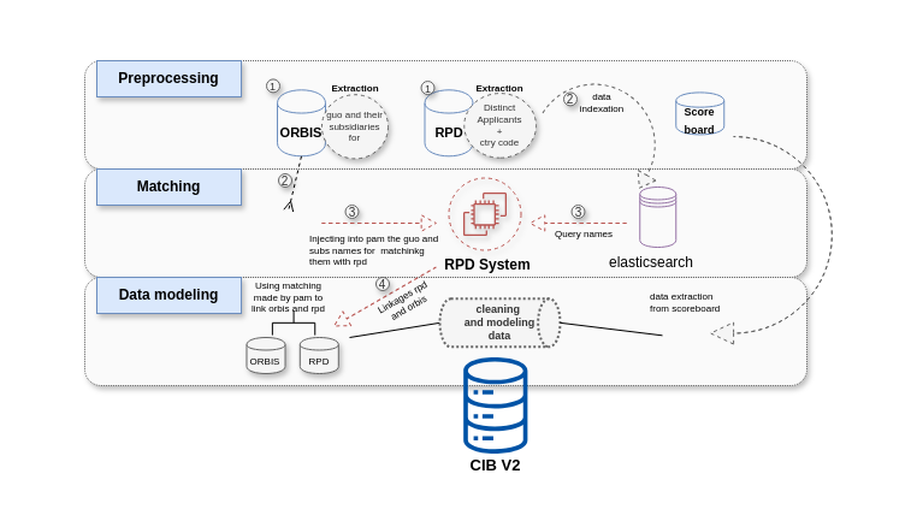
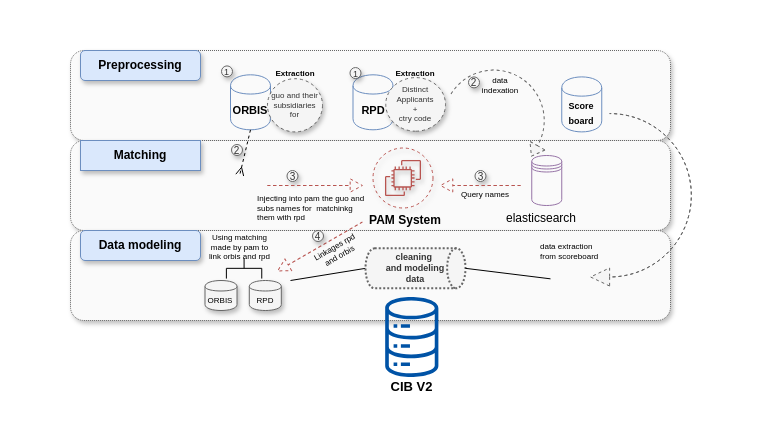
  <mxCell id="0" />
  <mxCell id="1" parent="0" />
  <mxCell id="2" value="" style="rounded=0;whiteSpace=wrap;html=1;strokeColor=none;fillColor=none;" parent="1" vertex="1"><mxGeometry x="20" y="20.88" width="720" height="390" as="geometry" /></mxCell>
  <mxCell id="3" value="" style="rounded=1;whiteSpace=wrap;html=1;shadow=1;dashed=1;dashPattern=1 1;strokeColor=#666666;fillColor=#FAFAFA;fontColor=#333333;" parent="1" vertex="1"><mxGeometry x="70" y="50" width="600" height="90" as="geometry" /></mxCell>
  <mxCell id="4" value="" style="rounded=1;whiteSpace=wrap;html=1;shadow=1;dashed=1;dashPattern=1 1;strokeColor=#666666;fillColor=#FAFAFA;fontColor=#333333;" parent="1" vertex="1"><mxGeometry x="70" y="140" width="600" height="90" as="geometry" /></mxCell>
- <mxCell id="5" value="&lt;b&gt;Preprocessing&lt;/b&gt;" style="rounded=0;whiteSpace=wrap;html=1;shadow=1;strokeColor=#6c8ebf;fillColor=#dae8fc;" parent="1" vertex="1"><mxGeometry x="80" y="50" width="120" height="30" as="geometry" /></mxCell>
+ <mxCell id="5" value="&lt;b&gt;Preprocessing&lt;/b&gt;" style="whiteSpace=wrap;html=1;shadow=1;strokeColor=#6c8ebf;fillColor=#dae8fc;rounded=1;" parent="1" vertex="1"><mxGeometry x="80" y="50" width="120" height="30" as="geometry" /></mxCell>
  <mxCell id="6" value="&lt;font style=&quot;font-size: 11px&quot;&gt;&lt;b&gt;ORBIS&lt;/b&gt;&lt;/font&gt;" style="shape=cylinder;whiteSpace=wrap;html=1;boundedLbl=1;backgroundOutline=1;shadow=0;strokeColor=#6c8ebf;fillColor=none;" parent="1" vertex="1"><mxGeometry x="230" y="74.3" width="40" height="55" as="geometry" /></mxCell>
  <mxCell id="7" value="" style="rounded=1;whiteSpace=wrap;html=1;shadow=1;dashed=1;dashPattern=1 1;strokeColor=#666666;fillColor=#FAFAFA;fontColor=#333333;" parent="1" vertex="1"><mxGeometry x="70" y="230" width="600" height="90" as="geometry" /></mxCell>
  <mxCell id="8" value="&lt;b&gt;Matching&lt;/b&gt;" style="rounded=0;whiteSpace=wrap;html=1;shadow=1;strokeColor=#6c8ebf;fillColor=#dae8fc;" parent="1" vertex="1"><mxGeometry x="80" y="140" width="120" height="30" as="geometry" /></mxCell>
- <mxCell id="9" value="&lt;b&gt;RPD System&lt;/b&gt;" style="text;html=1;strokeColor=none;fillColor=none;align=center;verticalAlign=middle;whiteSpace=wrap;rounded=0;shadow=1;" parent="1" vertex="1"><mxGeometry x="365" y="210" width="80" height="20" as="geometry" /></mxCell>
+ <mxCell id="9" value="&lt;b&gt;PAM System&lt;/b&gt;" style="text;html=1;strokeColor=none;fillColor=none;align=center;verticalAlign=middle;whiteSpace=wrap;rounded=0;shadow=1;" parent="1" vertex="1"><mxGeometry x="365" y="210" width="80" height="20" as="geometry" /></mxCell>
  <mxCell id="10" value="" style="shape=datastore;whiteSpace=wrap;html=1;shadow=0;strokeColor=#9673a6;fillColor=none;" parent="1" vertex="1"><mxGeometry x="531.25" y="155" width="30" height="50" as="geometry" /></mxCell>
- <mxCell id="11" value="&lt;b&gt;Data modeling&lt;/b&gt;" style="rounded=0;whiteSpace=wrap;html=1;shadow=1;strokeColor=#6c8ebf;fillColor=#dae8fc;" parent="1" vertex="1"><mxGeometry x="80" y="230" width="120" height="30" as="geometry" /></mxCell>
- <mxCell id="12" value="&lt;font style=&quot;font-size: 9px&quot;&gt;&lt;b&gt;Score&lt;br&gt;board&lt;/b&gt;&lt;/font&gt;" style="shape=cylinder;whiteSpace=wrap;html=1;boundedLbl=1;backgroundOutline=1;shadow=0;strokeColor=#6c8ebf;fillColor=none;" parent="1" vertex="1"><mxGeometry x="561.25" y="76.4" width="40" height="35" as="geometry" /></mxCell>
+ <mxCell id="11" value="&lt;b&gt;Data modeling&lt;/b&gt;" style="whiteSpace=wrap;html=1;shadow=1;strokeColor=#6c8ebf;fillColor=#dae8fc;rounded=1;" parent="1" vertex="1"><mxGeometry x="80" y="230" width="120" height="30" as="geometry" /></mxCell>
+ <mxCell id="12" value="&lt;font style=&quot;font-size: 9px&quot;&gt;&lt;b&gt;Score&lt;br&gt;board&lt;/b&gt;&lt;/font&gt;" style="shape=cylinder;whiteSpace=wrap;html=1;boundedLbl=1;backgroundOutline=1;shadow=0;strokeColor=#6c8ebf;fillColor=none;" parent="1" vertex="1"><mxGeometry x="561.25" y="76.4" width="40" height="55" as="geometry" /></mxCell>
  <mxCell id="13" value="elasticsearch" style="text;html=1;strokeColor=none;fillColor=none;align=center;verticalAlign=middle;whiteSpace=wrap;rounded=0;shadow=1;" parent="1" vertex="1"><mxGeometry x="520.5" y="208.44" width="40" height="20" as="geometry" /></mxCell>
  <mxCell id="14" value="&lt;font style=&quot;font-size: 9px&quot;&gt;1&lt;/font&gt;" style="ellipse;whiteSpace=wrap;html=1;aspect=fixed;shadow=1;strokeColor=#666666;fillColor=#f5f5f5;fontColor=#333333;" parent="1" vertex="1"><mxGeometry x="221" y="65.4" width="11" height="11" as="geometry" /></mxCell>
  <mxCell id="15" value="&lt;font style=&quot;font-size: 8px&quot;&gt;Query names&lt;/font&gt;" style="text;html=1;strokeColor=none;fillColor=none;align=center;verticalAlign=middle;whiteSpace=wrap;rounded=0;shadow=1;dashed=1;fontSize=6;" parent="1" vertex="1"><mxGeometry x="454.5" y="187.27" width="60" height="13.75" as="geometry" /></mxCell>
  <mxCell id="16" value="" style="html=1;shadow=0;dashed=1;align=center;verticalAlign=middle;shape=mxgraph.arrows2.uTurnArrow;dy=0;arrowHead=17.4;dx2=12.05;strokeColor=#666666;fillColor=#f5f5f5;fontSize=6;rotation=120;fontColor=#333333;" parent="1" vertex="1"><mxGeometry x="520.62" y="24.76" width="2.21" height="109.47" as="geometry" /></mxCell>
  <mxCell id="17" value="&lt;font style=&quot;font-size: 8px&quot;&gt;data indexation&lt;/font&gt;" style="text;html=1;strokeColor=none;fillColor=none;align=center;verticalAlign=middle;whiteSpace=wrap;rounded=0;shadow=1;dashed=1;fontSize=6;" parent="1" vertex="1"><mxGeometry x="484.5" y="76.4" width="30" height="17.5" as="geometry" /></mxCell>
  <mxCell id="18" style="edgeStyle=orthogonalEdgeStyle;rounded=0;orthogonalLoop=1;jettySize=auto;html=1;exitX=0.5;exitY=1;exitDx=0;exitDy=0;fontSize=6;" parent="1" source="17" target="17" edge="1"><mxGeometry relative="1" as="geometry" /></mxCell>
  <mxCell id="19" value="&lt;b&gt;&lt;font style=&quot;font-size: 8px&quot;&gt;Extraction&lt;/font&gt;&lt;/b&gt;" style="text;html=1;strokeColor=none;fillColor=none;align=center;verticalAlign=middle;whiteSpace=wrap;rounded=0;shadow=1;dashed=1;fontSize=6;" parent="1" vertex="1"><mxGeometry x="395.13" y="62.55" width="40" height="20" as="geometry" /></mxCell>
  <mxCell id="20" value="&lt;font style=&quot;font-size: 8px&quot;&gt;Linkages rpd and orbis&lt;/font&gt;" style="text;html=1;strokeColor=none;fillColor=none;align=center;verticalAlign=middle;whiteSpace=wrap;rounded=0;shadow=1;dashed=1;fontSize=6;rotation=-30;" parent="1" vertex="1"><mxGeometry x="306.14" y="242.5" width="61.93" height="17.5" as="geometry" /></mxCell>
  <mxCell id="21" value="" style="html=1;shadow=0;dashed=1;align=center;verticalAlign=middle;shape=mxgraph.arrows2.arrow;dy=1;dx=12.27;flipH=1;notch=0;strokeColor=#b85450;fillColor=none;fontSize=6;rotation=-30;" parent="1" vertex="1"><mxGeometry x="270.57" y="239.36" width="97.92" height="13.31" as="geometry" /></mxCell>
  <mxCell id="22" value="&lt;b&gt;&lt;font style=&quot;font-size: 8px&quot;&gt;Extraction&lt;/font&gt;&lt;/b&gt;" style="text;html=1;strokeColor=none;fillColor=none;align=center;verticalAlign=middle;whiteSpace=wrap;rounded=0;shadow=1;dashed=1;fontSize=6;" parent="1" vertex="1"><mxGeometry x="274.5" y="63.3" width="40" height="20" as="geometry" /></mxCell>
  <mxCell id="23" value="" style="outlineConnect=0;gradientDirection=north;fillColor=none;strokeColor=#b85450;dashed=1;verticalLabelPosition=bottom;verticalAlign=top;align=center;html=1;fontSize=12;fontStyle=0;aspect=fixed;shape=mxgraph.aws4.resourceIcon;resIcon=mxgraph.aws4.ec2;shadow=1;gradientColor=none;" parent="1" vertex="1"><mxGeometry x="380" y="155" width="45" height="45" as="geometry" /></mxCell>
  <mxCell id="24" value="" style="verticalLabelPosition=bottom;verticalAlign=top;html=1;shape=mxgraph.flowchart.on-page_reference;shadow=1;dashed=1;strokeColor=#b85450;fillColor=none;fontSize=6;" parent="1" vertex="1"><mxGeometry x="372.5" y="147.5" width="60" height="60" as="geometry" /></mxCell>
  <mxCell id="25" value="&lt;font style=&quot;font-size: 11px&quot;&gt;&lt;b&gt;RPD&lt;/b&gt;&lt;/font&gt;" style="shape=cylinder;whiteSpace=wrap;html=1;boundedLbl=1;backgroundOutline=1;shadow=0;strokeColor=#6c8ebf;fillColor=none;" parent="1" vertex="1"><mxGeometry x="352.5" y="74.3" width="40" height="55" as="geometry" /></mxCell>
  <mxCell id="26" value="&lt;div style=&quot;font-size: 8px&quot;&gt;&lt;span&gt;&lt;font style=&quot;font-size: 8px&quot;&gt;data&amp;nbsp;&lt;/font&gt;&lt;/span&gt;&lt;font style=&quot;font-size: 8px&quot;&gt;extraction from scoreboar&lt;/font&gt;&lt;span&gt;d&lt;/span&gt;&lt;/div&gt;" style="text;html=1;strokeColor=none;fillColor=none;align=left;verticalAlign=middle;whiteSpace=wrap;rounded=0;shadow=1;dashed=1;fontSize=6;" parent="1" vertex="1"><mxGeometry x="538.25" y="242.5" width="63" height="17.5" as="geometry" /></mxCell>
  <mxCell id="27" value="&lt;b&gt;&lt;font style=&quot;font-size: 13px&quot;&gt;CIB V2&lt;/font&gt;&lt;/b&gt;" style="text;html=1;strokeColor=none;fillColor=none;align=center;verticalAlign=middle;whiteSpace=wrap;rounded=0;shadow=1;dashed=1;fontSize=6;" parent="1" vertex="1"><mxGeometry x="372.5" y="376.45" width="77.05" height="20" as="geometry" /></mxCell>
  <mxCell id="28" value="" style="outlineConnect=0;fillColor=none;strokeColor=#597A46;dashed=0;verticalLabelPosition=bottom;verticalAlign=top;align=center;html=1;fontSize=12;fontStyle=0;aspect=fixed;pointerEvents=1;shape=mxgraph.aws4.documents;shadow=0;" parent="1" vertex="1"><mxGeometry x="221.8" y="174.59" width="27" height="32.91" as="geometry" /></mxCell>
  <mxCell id="29" value="&lt;font style=&quot;font-size: 8px&quot;&gt;Injecting into pam the guo and &lt;br&gt;subs names for&amp;nbsp; matchinkg &lt;br&gt;them with rpd&amp;nbsp;&lt;/font&gt;" style="text;html=1;fontSize=6;" parent="1" vertex="1"><mxGeometry x="255" y="187.27" width="110" height="22.5" as="geometry" /></mxCell>
  <mxCell id="30" style="edgeStyle=orthogonalEdgeStyle;rounded=0;orthogonalLoop=1;jettySize=auto;html=1;exitX=0.5;exitY=1;exitDx=0;exitDy=0;fillColor=none;fontSize=6;" parent="1" edge="1"><mxGeometry relative="1" as="geometry"><mxPoint x="310.5" y="151.25" as="sourcePoint" /><mxPoint x="310.5" y="151.25" as="targetPoint" /></mxGeometry></mxCell>
  <mxCell id="31" value="&lt;font style=&quot;font-size: 9px&quot;&gt;1&lt;/font&gt;" style="ellipse;whiteSpace=wrap;html=1;aspect=fixed;shadow=1;strokeColor=#666666;fillColor=#f5f5f5;fontColor=#333333;" parent="1" vertex="1"><mxGeometry x="349.5" y="67.05" width="11" height="11" as="geometry" /></mxCell>
  <mxCell id="32" value="&lt;font size=&quot;1&quot;&gt;2&lt;/font&gt;" style="ellipse;whiteSpace=wrap;html=1;aspect=fixed;shadow=1;strokeColor=#666666;fillColor=#f5f5f5;fontColor=#333333;" parent="1" vertex="1"><mxGeometry x="468" y="76.4" width="11" height="11" as="geometry" /></mxCell>
  <mxCell id="33" value="&lt;font size=&quot;1&quot;&gt;2&lt;/font&gt;" style="ellipse;whiteSpace=wrap;html=1;aspect=fixed;shadow=1;strokeColor=#666666;fillColor=#f5f5f5;fontColor=#333333;" parent="1" vertex="1"><mxGeometry x="231" y="144" width="11" height="11" as="geometry" /></mxCell>
  <mxCell id="34" value="&lt;font size=&quot;1&quot;&gt;3&lt;/font&gt;" style="ellipse;whiteSpace=wrap;html=1;aspect=fixed;shadow=1;strokeColor=#666666;fillColor=#f5f5f5;fontColor=#333333;" parent="1" vertex="1"><mxGeometry x="286.5" y="170" width="11" height="11" as="geometry" /></mxCell>
  <mxCell id="35" value="&lt;font size=&quot;1&quot;&gt;3&lt;/font&gt;" style="ellipse;whiteSpace=wrap;html=1;aspect=fixed;shadow=1;strokeColor=#666666;fillColor=#f5f5f5;fontColor=#333333;" parent="1" vertex="1"><mxGeometry x="474.5" y="170" width="11" height="11" as="geometry" /></mxCell>
  <mxCell id="36" value="&lt;font size=&quot;1&quot;&gt;4&lt;/font&gt;" style="ellipse;whiteSpace=wrap;html=1;aspect=fixed;shadow=1;strokeColor=#666666;fillColor=#f5f5f5;fontColor=#333333;" parent="1" vertex="1"><mxGeometry x="312" y="230" width="11" height="11" as="geometry" /></mxCell>
  <mxCell id="37" value="" style="shape=cylinder;whiteSpace=wrap;html=1;boundedLbl=1;backgroundOutline=1;shadow=1;strokeColor=#666666;fillColor=#f5f5f5;fontSize=6;fontColor=#333333;" parent="1" vertex="1"><mxGeometry x="204.5" y="280" width="32" height="30" as="geometry" /></mxCell>
  <mxCell id="38" value="" style="shape=cylinder;whiteSpace=wrap;html=1;boundedLbl=1;backgroundOutline=1;shadow=1;strokeColor=#666666;fillColor=#f5f5f5;fontSize=6;fontColor=#333333;" parent="1" vertex="1"><mxGeometry x="248.8" y="280" width="32" height="30" as="geometry" /></mxCell>
  <mxCell id="39" value="" style="outlineConnect=0;fontColor=#232F3E;gradientColor=none;fillColor=#0053A6;strokeColor=none;dashed=0;verticalLabelPosition=bottom;verticalAlign=top;align=center;html=1;fontSize=12;fontStyle=0;aspect=fixed;pointerEvents=1;shape=mxgraph.aws4.iot_analytics_data_store;shadow=0;" parent="1" vertex="1"><mxGeometry x="383.6" y="296.45" width="55.37" height="80" as="geometry" /></mxCell>
  <mxCell id="40" value="" style="strokeWidth=1;html=1;shape=mxgraph.flowchart.annotation_2;align=left;labelPosition=right;pointerEvents=1;shadow=0;fillColor=#0053A6;gradientColor=none;fontSize=6;rotation=90;" parent="1" vertex="1"><mxGeometry x="233.33" y="250.15" width="20.5" height="35.37" as="geometry" /></mxCell>
  <mxCell id="41" value="&lt;font style=&quot;font-size: 8px&quot;&gt;ORBIS&lt;/font&gt;" style="text;html=1;strokeColor=none;fillColor=none;align=center;verticalAlign=middle;whiteSpace=wrap;rounded=0;shadow=0;fontSize=6;" parent="1" vertex="1"><mxGeometry x="210" y="290" width="20" height="20" as="geometry" /></mxCell>
  <mxCell id="42" value="&lt;font style=&quot;font-size: 8px&quot;&gt;RPD&lt;/font&gt;" style="text;html=1;strokeColor=none;fillColor=none;align=center;verticalAlign=middle;whiteSpace=wrap;rounded=0;shadow=0;fontSize=6;" parent="1" vertex="1"><mxGeometry x="257.05" y="290" width="15.5" height="20" as="geometry" /></mxCell>
  <mxCell id="43" value="&lt;font style=&quot;font-size: 8px&quot;&gt;Using matching made by pam to link orbis and rpd&lt;/font&gt;" style="text;html=1;strokeColor=none;fillColor=none;align=center;verticalAlign=middle;whiteSpace=wrap;rounded=0;shadow=1;dashed=1;fontSize=6;" parent="1" vertex="1"><mxGeometry x="205.6" y="237.79" width="66.95" height="17.5" as="geometry" /></mxCell>
  <mxCell id="44" value="" style="endArrow=none;html=1;fillColor=none;fontSize=6;entryX=0;entryY=0.5;entryDx=0;entryDy=0;entryPerimeter=0;endFill=0;" parent="1" target="45" edge="1"><mxGeometry width="50" height="50" relative="1" as="geometry"><mxPoint x="290" y="280" as="sourcePoint" /><mxPoint x="360" y="281.05" as="targetPoint" /></mxGeometry></mxCell>
  <mxCell id="45" value="&lt;font style=&quot;font-size: 9px&quot;&gt;&lt;b&gt;cleaning&amp;nbsp;&lt;br&gt;and modeling&lt;br&gt;data&lt;/b&gt;&lt;/font&gt;" style="strokeWidth=2;html=1;shape=mxgraph.flowchart.direct_data;whiteSpace=wrap;shadow=0;fillColor=#f5f5f5;fontSize=6;strokeColor=#666666;fontColor=#333333;dashed=1;dashPattern=1 1;" parent="1" vertex="1"><mxGeometry x="365" y="247.84" width="100" height="40" as="geometry" /></mxCell>
  <mxCell id="46" value="" style="endArrow=none;html=1;fillColor=none;fontSize=6;entryX=1;entryY=0.5;entryDx=0;entryDy=0;entryPerimeter=0;endFill=0;" parent="1" source="50" target="45" edge="1"><mxGeometry width="50" height="50" relative="1" as="geometry"><mxPoint x="610" y="280" as="sourcePoint" /><mxPoint x="530" y="275.52" as="targetPoint" /></mxGeometry></mxCell>
  <mxCell id="47" value="&lt;font style=&quot;font-size: 8px&quot;&gt;Distinct Applicants&lt;br&gt;+&lt;br&gt;ctry code&lt;/font&gt;" style="ellipse;whiteSpace=wrap;html=1;shadow=1;dashed=1;strokeColor=#666666;fillColor=#f5f5f5;fontSize=6;fontColor=#333333;direction=south;" parent="1" vertex="1"><mxGeometry x="385.26" y="77.1" width="59.74" height="53.6" as="geometry" /></mxCell>
  <mxCell id="48" value="&lt;font style=&quot;font-size: 8px&quot;&gt;guo and their subsidiaries for&lt;/font&gt;" style="ellipse;whiteSpace=wrap;html=1;shadow=1;dashed=1;strokeColor=#666666;fillColor=#f5f5f5;fontSize=6;fontColor=#333333;" parent="1" vertex="1"><mxGeometry x="267" y="78.2" width="55" height="53.2" as="geometry" /></mxCell>
  <mxCell id="49" value="" style="endArrow=ERmany;html=1;fillColor=none;fontSize=6;exitX=0.5;exitY=1;exitDx=0;exitDy=0;dashed=1;endFill=0;" parent="1" source="6" target="28" edge="1"><mxGeometry width="50" height="50" relative="1" as="geometry"><mxPoint x="237.8" y="94.53" as="sourcePoint" /><mxPoint x="237.8" y="164.53" as="targetPoint" /></mxGeometry></mxCell>
  <mxCell id="50" value="" style="outlineConnect=0;fillColor=none;strokeColor=#597A46;dashed=0;verticalLabelPosition=bottom;verticalAlign=top;align=center;html=1;fontSize=12;fontStyle=0;aspect=fixed;pointerEvents=1;shape=mxgraph.aws4.documents;shadow=0;fontColor=#333333;" parent="1" vertex="1"><mxGeometry x="550" y="263.54" width="27" height="32.91" as="geometry" /></mxCell>
  <mxCell id="51" value="" style="html=1;shadow=0;dashed=1;align=center;verticalAlign=middle;shape=mxgraph.arrows2.uTurnArrow;dy=0;arrowHead=18.08;dx2=19.1;strokeColor=#666666;fillColor=#f5f5f5;fontSize=6;rotation=-180;fontColor=#333333;" parent="1" vertex="1"><mxGeometry x="651.44" y="113.06" width="39.38" height="172.46" as="geometry" /></mxCell>
  <mxCell id="52" value="" style="html=1;shadow=0;dashed=1;align=center;verticalAlign=middle;shape=mxgraph.arrows2.arrow;dy=1;dx=12.27;flipH=1;notch=0;strokeColor=#b85450;fillColor=none;fontSize=6;rotation=-180;" parent="1" vertex="1"><mxGeometry x="267" y="178.34" width="94.92" height="13.31" as="geometry" /></mxCell>
  <mxCell id="53" value="" style="html=1;shadow=0;dashed=1;align=center;verticalAlign=middle;shape=mxgraph.arrows2.arrow;dy=1;dx=12.27;flipH=1;notch=0;strokeColor=#b85450;fillColor=none;fontSize=6;rotation=0;" parent="1" vertex="1"><mxGeometry x="440" y="178.34" width="80" height="13.31" as="geometry" /></mxCell>
